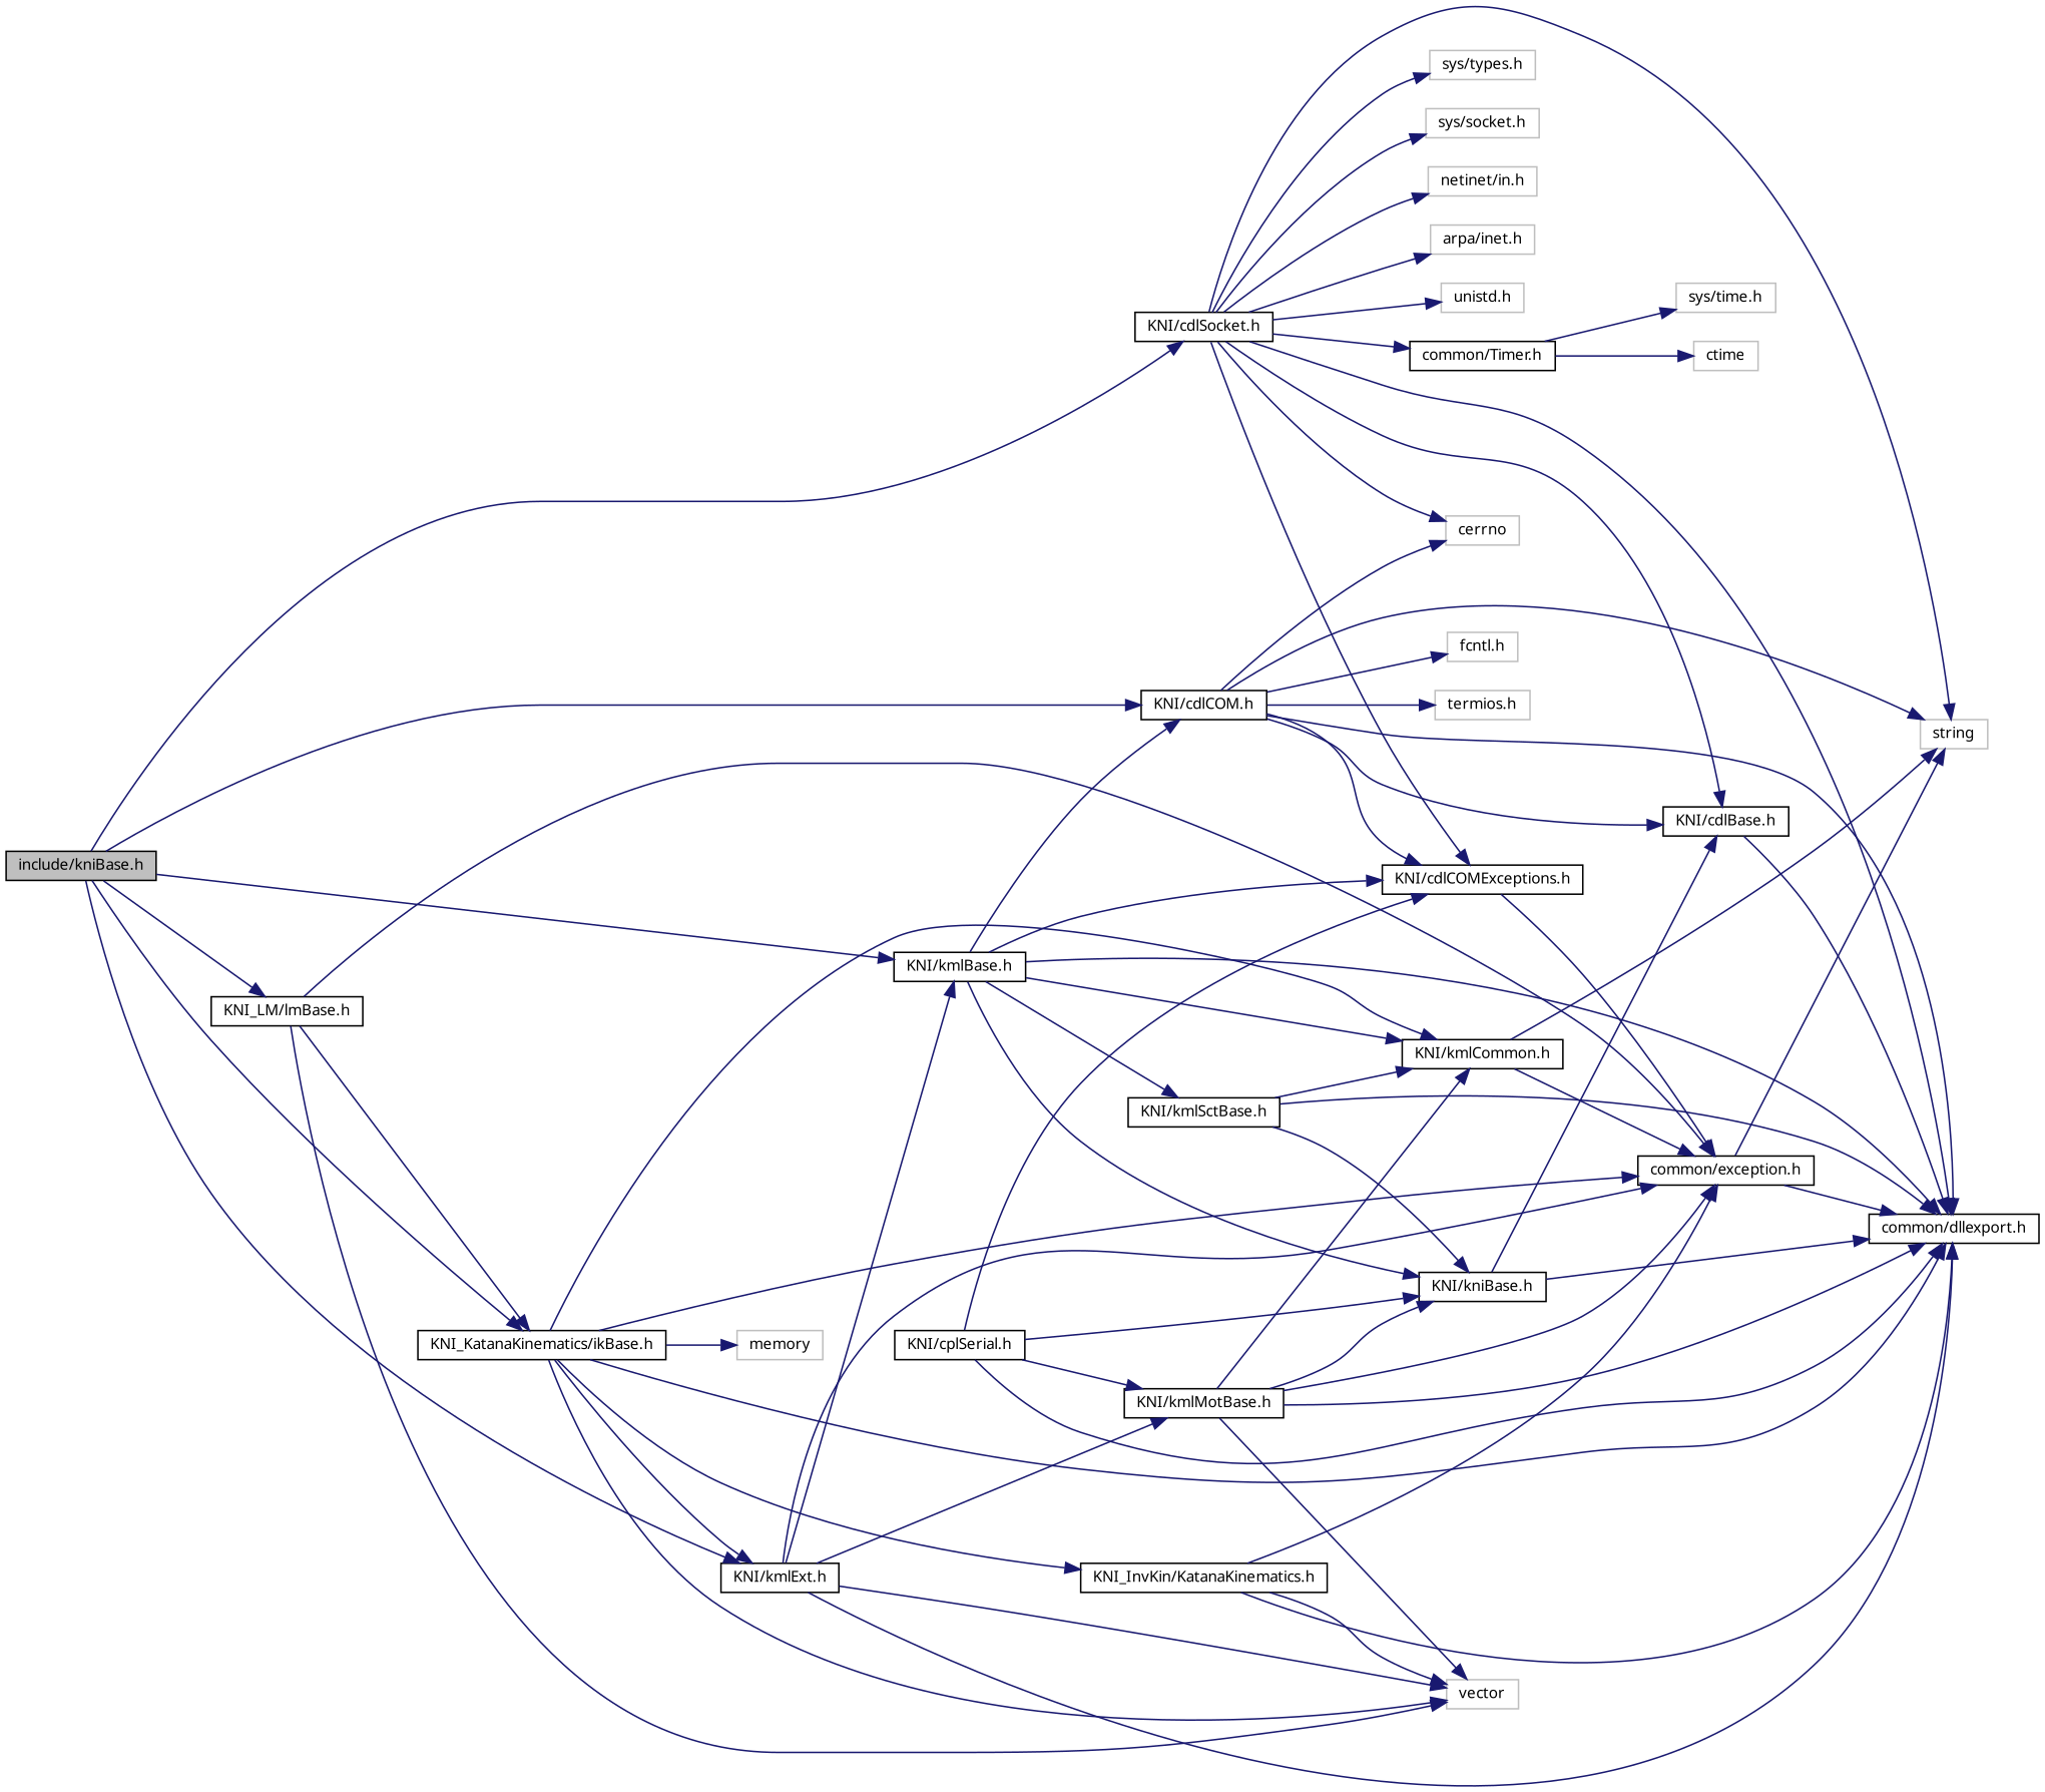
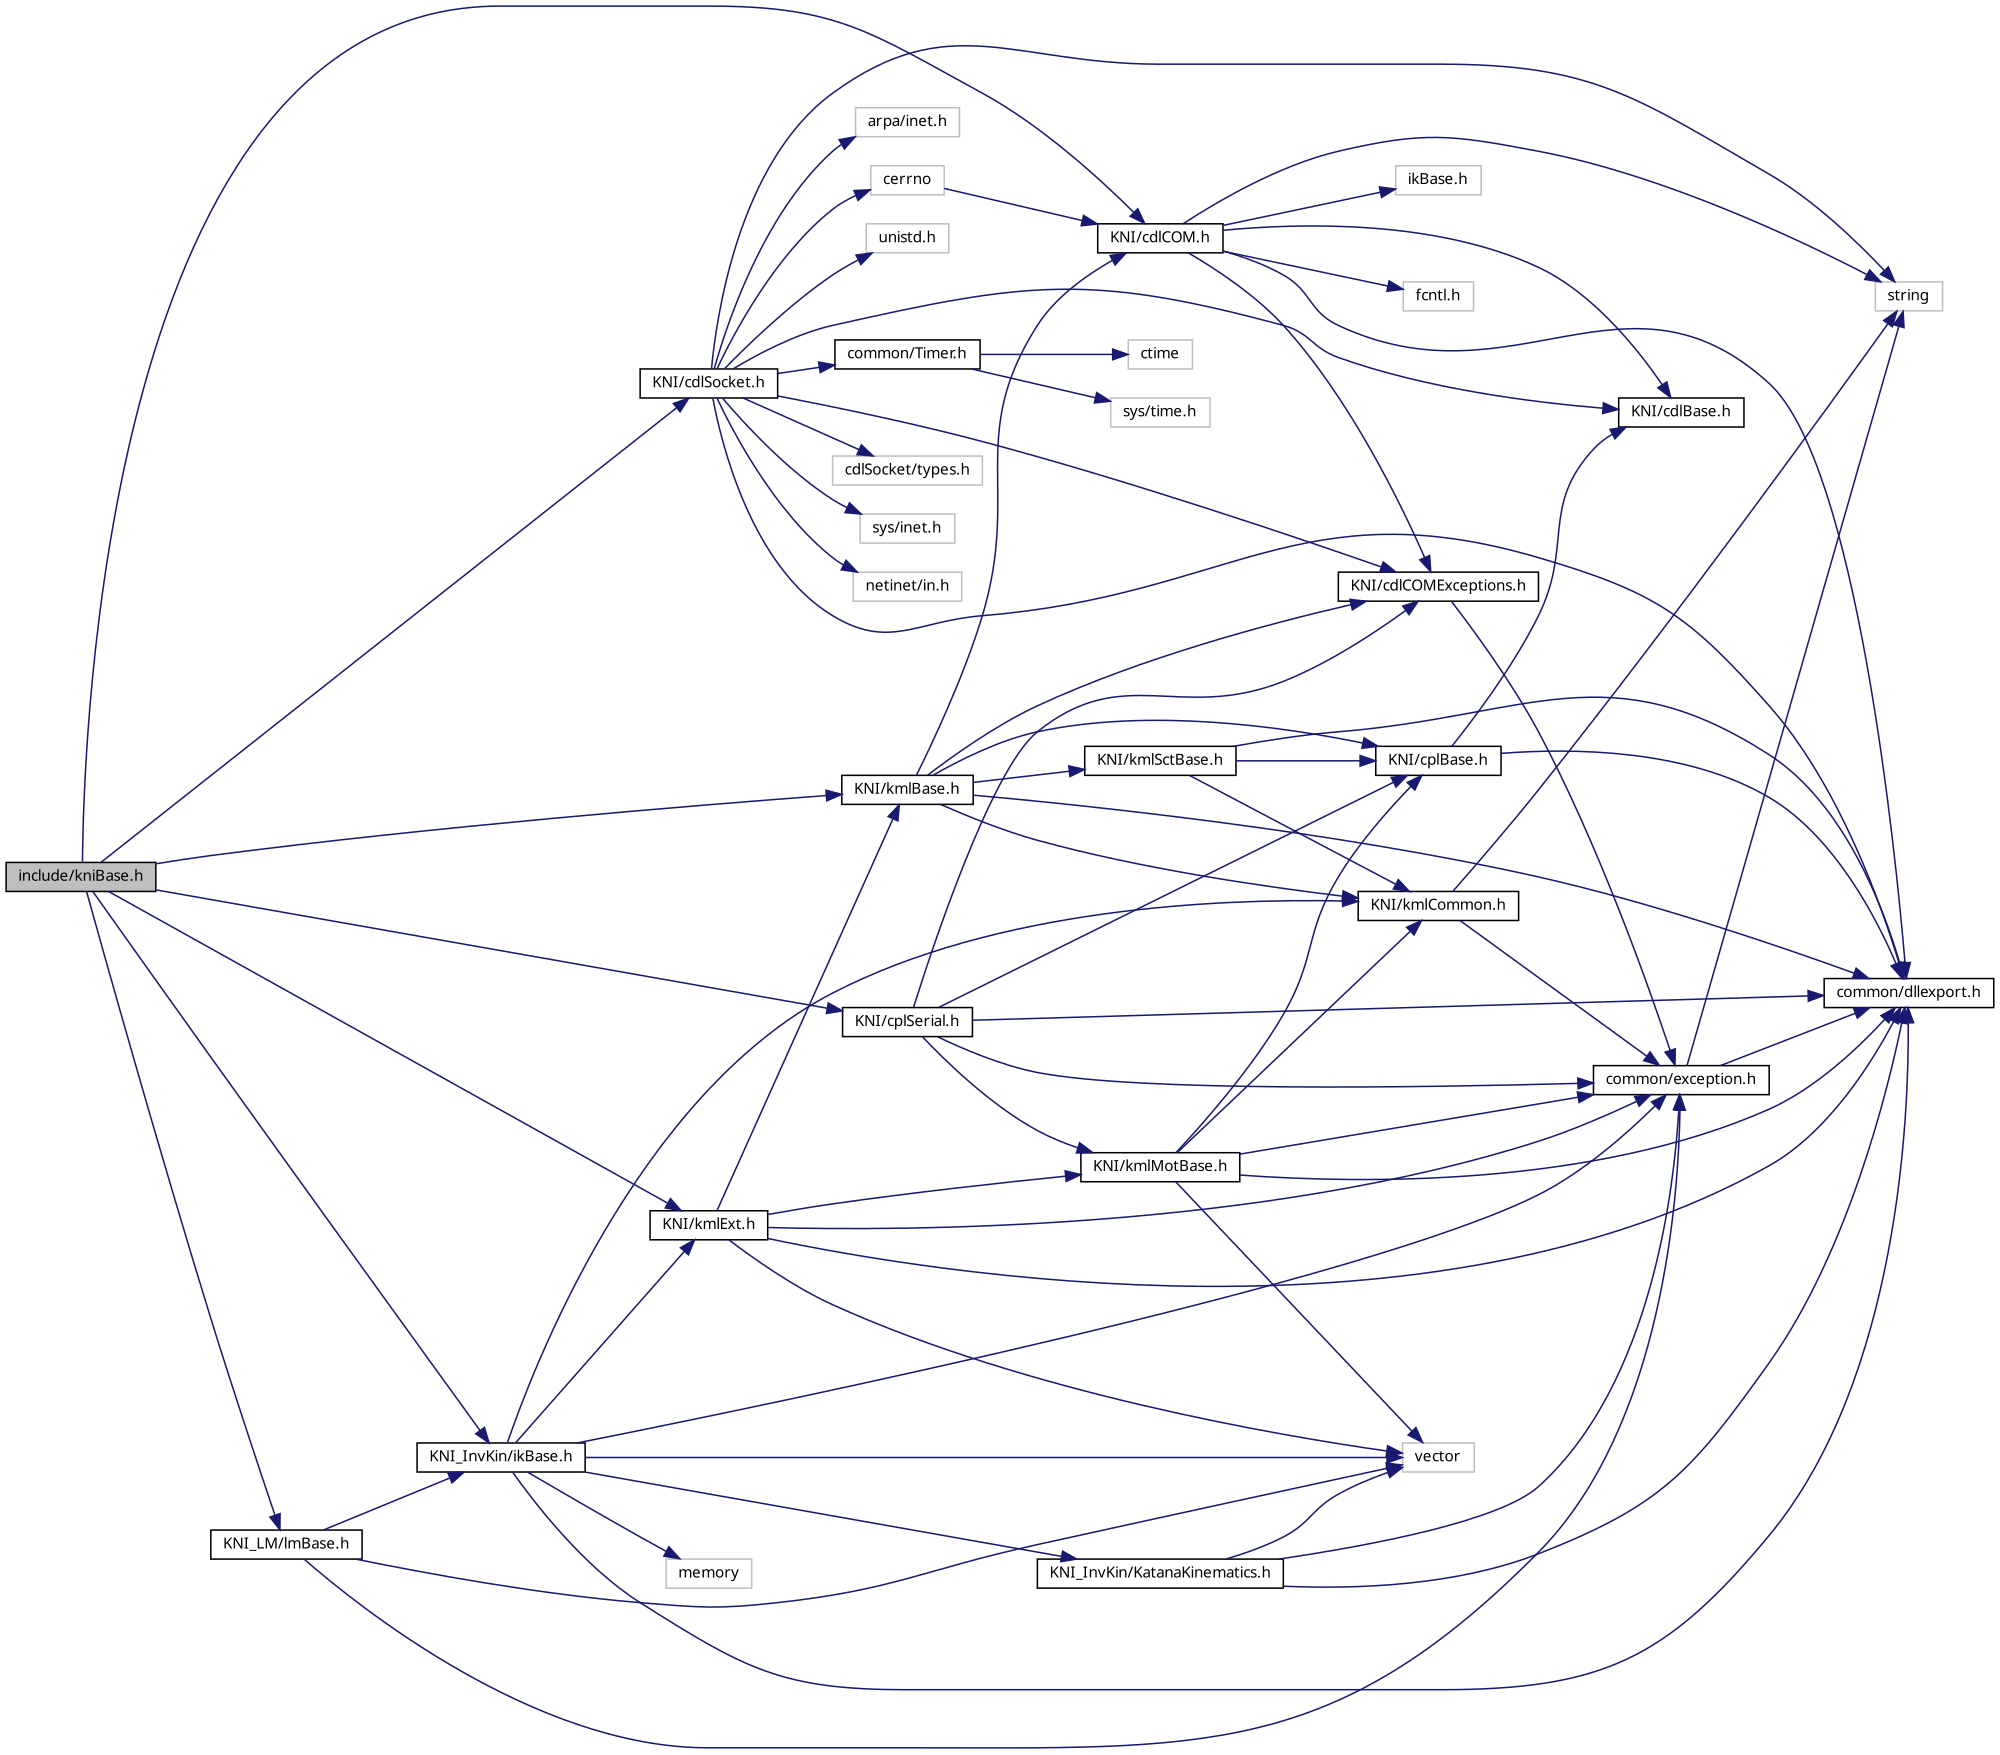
  digraph {
    rankdir=LR
    node [color=black fillcolor=white fontname="FreeSans.ttf" fontsize=10 shape=record style=filled]
    edge [color=midnightblue fontname="FreeSans.ttf" fontsize=10 labelfontname="FreeSans.ttf" labelfontsize=10 style=solid]
    n1 [fillcolor=grey75 fontcolor=black height=0.2 label="include/kniBase.h" width=0.4]
    n2 [height=0.2 label="KNI/cdlCOM.h" width=0.4]
    n3 [height=0.2 label="KNI/cplSerial.h" width=0.4]
    n4 [height=0.2 label="KNI/kmlBase.h" width=0.4]
    n5 [height=0.2 label="KNI/kmlExt.h" width=0.4]
    n6 [height=0.2 label="KNI/cdlSocket.h" width=0.4]
-   n7 [height=0.2 label="KNI_KatanaKinematics/ikBase.h" width=0.4]
+   n7 [height=0.2 label="KNI_InvKin/ikBase.h" width=0.4]
    n8 [height=0.2 label="KNI_LM/lmBase.h" width=0.4]
    n9 [height=0.2 label="common/dllexport.h" width=0.4]
    n10 [height=0.2 label="KNI/cdlBase.h" width=0.4]
    n11 [height=0.2 label="KNI/cdlCOMExceptions.h" width=0.4]
    n12 [color=grey75 height=0.2 label=string width=0.4]
-   n13 [color=grey75 height=0.2 label="termios.h" width=0.4]
+   n13 [color=grey75 height=0.2 label="ikBase.h" width=0.4]
    n14 [color=grey75 height=0.2 label="fcntl.h" width=0.4]
    n15 [color=grey75 height=0.2 label=cerrno width=0.4]
    n16 [height=0.2 label="common/exception.h" width=0.4]
-   n17 [height=0.2 label="KNI/kniBase.h" width=0.4]
+   n17 [height=0.2 label="KNI/cplBase.h" width=0.4]
    n18 [height=0.2 label="KNI/kmlMotBase.h" width=0.4]
    n19 [height=0.2 label="KNI/kmlCommon.h" width=0.4]
    n20 [height=0.2 label="KNI/kmlSctBase.h" width=0.4]
    n21 [color=grey75 height=0.2 label=vector width=0.4]
    n22 [height=0.2 label="common/Timer.h" width=0.4]
-   n23 [color=grey75 height=0.2 label="sys/types.h" width=0.4]
-   n24 [color=grey75 height=0.2 label="sys/socket.h" width=0.4]
+   n23 [color=grey75 height=0.2 label="cdlSocket/types.h" width=0.4]
+   n24 [color=grey75 height=0.2 label="sys/inet.h" width=0.4]
    n25 [color=grey75 height=0.2 label="netinet/in.h" width=0.4]
    n26 [color=grey75 height=0.2 label="arpa/inet.h" width=0.4]
    n27 [color=grey75 height=0.2 label="unistd.h" width=0.4]
    n28 [height=0.2 label="KNI_InvKin/KatanaKinematics.h" width=0.4]
    n29 [color=grey75 height=0.2 label=memory width=0.4]
    n30 [color=grey75 height=0.2 label=ctime width=0.4]
    n31 [color=grey75 height=0.2 label="sys/time.h" width=0.4]
    n1 -> n2
+   n1 -> n3
    n1 -> n4
    n1 -> n5
    n1 -> n6
    n1 -> n7
    n1 -> n8
    n2 -> n9
    n2 -> n10
    n2 -> n11
    n2 -> n12
    n2 -> n13
    n2 -> n14
-   n2 -> n15
+   n15 -> n2
    n3 -> n9
    n3 -> n11
+   n3 -> n16
    n3 -> n17
    n3 -> n18
    n4 -> n2
    n4 -> n9
    n4 -> n11
    n4 -> n17
    n4 -> n19
    n4 -> n20
    n5 -> n4
    n5 -> n9
    n5 -> n16
    n5 -> n18
    n5 -> n21
    n6 -> n9
    n6 -> n10
    n6 -> n11
    n6 -> n12
    n6 -> n15
    n6 -> n22
    n6 -> n23
    n6 -> n24
    n6 -> n25
    n6 -> n26
    n6 -> n27
    n7 -> n5
    n7 -> n9
    n7 -> n16
    n7 -> n19
    n7 -> n21
    n7 -> n28
    n7 -> n29
    n8 -> n7
    n8 -> n16
    n8 -> n21
-   n10 -> n9
    n11 -> n16
    n16 -> n9
    n16 -> n12
    n17 -> n9
    n17 -> n10
    n18 -> n9
    n18 -> n16
    n18 -> n17
    n18 -> n19
    n18 -> n21
    n19 -> n12
    n19 -> n16
    n20 -> n9
    n20 -> n17
    n20 -> n19
    n22 -> n30
    n22 -> n31
    n28 -> n9
    n28 -> n16
    n28 -> n21
  }
